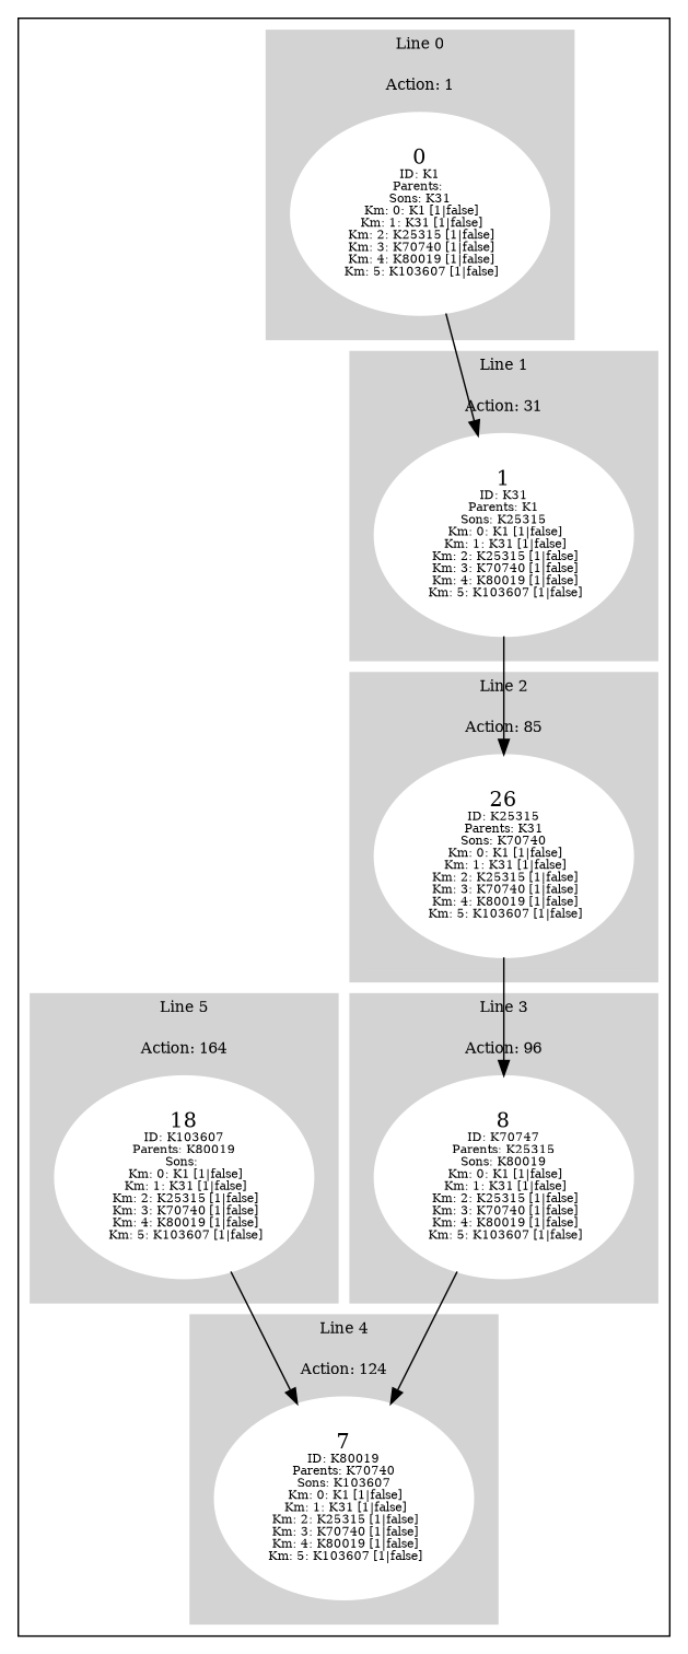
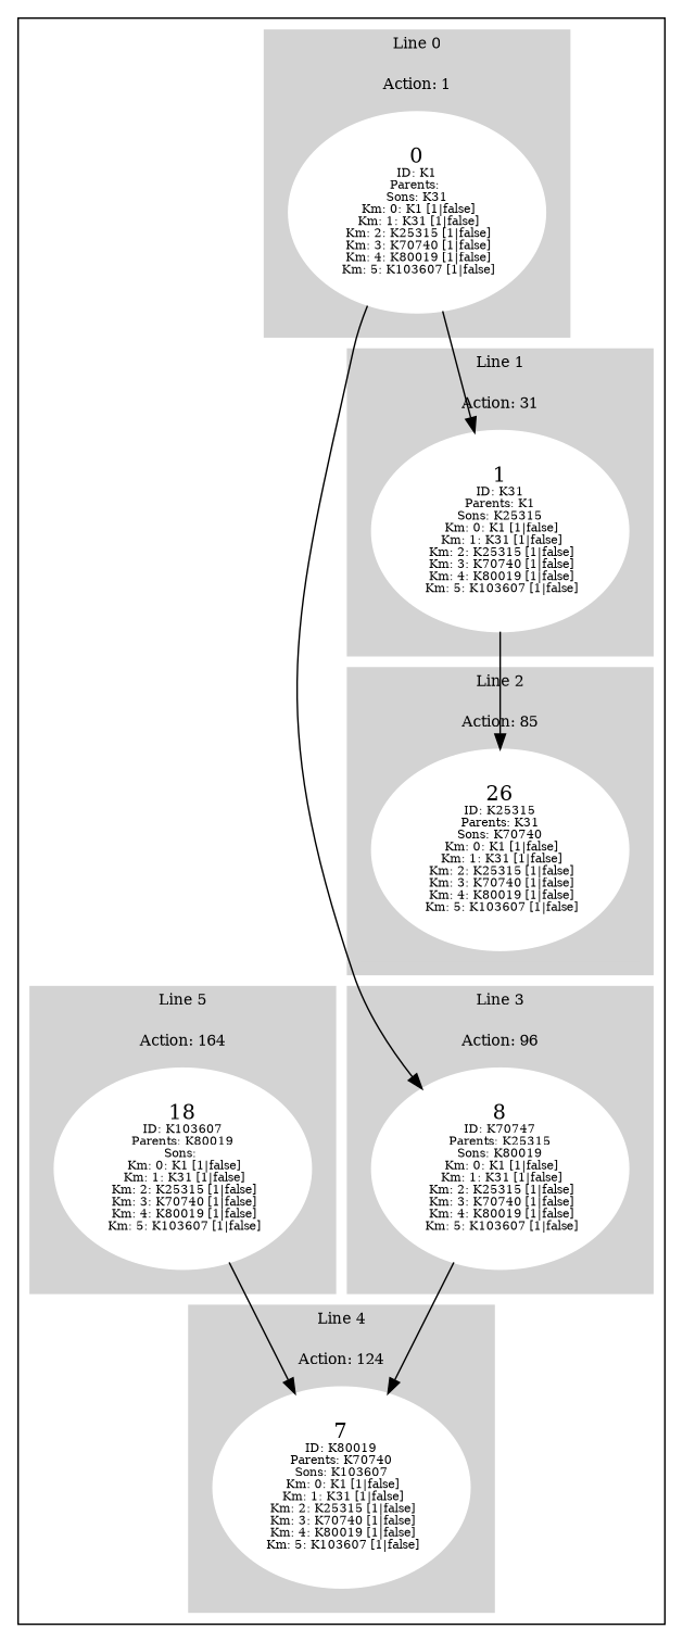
  digraph {
    node [color=white style=filled]
    n1 [label=<0<BR /><FONT POINT-SIZE="8">ID: K1</FONT><BR /><FONT POINT-SIZE="8">Parents: </FONT><BR /><FONT POINT-SIZE="8">Sons: K31</FONT><BR /><FONT POINT-SIZE="8"> Km: 0: K1 [1|false]</FONT><BR /><FONT POINT-SIZE="8"> Km: 1: K31 [1|false]</FONT><BR /><FONT POINT-SIZE="8"> Km: 2: K25315 [1|false]</FONT><BR /><FONT POINT-SIZE="8"> Km: 3: K70740 [1|false]</FONT><BR /><FONT POINT-SIZE="8"> Km: 4: K80019 [1|false]</FONT><BR /><FONT POINT-SIZE="8"> Km: 5: K103607 [1|false]</FONT>>]
    n2 [label=<7<BR /><FONT POINT-SIZE="8">ID: K80019</FONT><BR /><FONT POINT-SIZE="8">Parents: K70740</FONT><BR /><FONT POINT-SIZE="8">Sons: K103607</FONT><BR /><FONT POINT-SIZE="8"> Km: 0: K1 [1|false]</FONT><BR /><FONT POINT-SIZE="8"> Km: 1: K31 [1|false]</FONT><BR /><FONT POINT-SIZE="8"> Km: 2: K25315 [1|false]</FONT><BR /><FONT POINT-SIZE="8"> Km: 3: K70740 [1|false]</FONT><BR /><FONT POINT-SIZE="8"> Km: 4: K80019 [1|false]</FONT><BR /><FONT POINT-SIZE="8"> Km: 5: K103607 [1|false]</FONT>>]
    n3 [label=<26<BR /><FONT POINT-SIZE="8">ID: K25315</FONT><BR /><FONT POINT-SIZE="8">Parents: K31</FONT><BR /><FONT POINT-SIZE="8">Sons: K70740</FONT><BR /><FONT POINT-SIZE="8"> Km: 0: K1 [1|false]</FONT><BR /><FONT POINT-SIZE="8"> Km: 1: K31 [1|false]</FONT><BR /><FONT POINT-SIZE="8"> Km: 2: K25315 [1|false]</FONT><BR /><FONT POINT-SIZE="8"> Km: 3: K70740 [1|false]</FONT><BR /><FONT POINT-SIZE="8"> Km: 4: K80019 [1|false]</FONT><BR /><FONT POINT-SIZE="8"> Km: 5: K103607 [1|false]</FONT>>]
    n4 [label=<8<BR /><FONT POINT-SIZE="8">ID: K70747</FONT><BR /><FONT POINT-SIZE="8">Parents: K25315</FONT><BR /><FONT POINT-SIZE="8">Sons: K80019</FONT><BR /><FONT POINT-SIZE="8"> Km: 0: K1 [1|false]</FONT><BR /><FONT POINT-SIZE="8"> Km: 1: K31 [1|false]</FONT><BR /><FONT POINT-SIZE="8"> Km: 2: K25315 [1|false]</FONT><BR /><FONT POINT-SIZE="8"> Km: 3: K70740 [1|false]</FONT><BR /><FONT POINT-SIZE="8"> Km: 4: K80019 [1|false]</FONT><BR /><FONT POINT-SIZE="8"> Km: 5: K103607 [1|false]</FONT>>]
    n5 [label=<18<BR /><FONT POINT-SIZE="8">ID: K103607</FONT><BR /><FONT POINT-SIZE="8">Parents: K80019</FONT><BR /><FONT POINT-SIZE="8">Sons: </FONT><BR /><FONT POINT-SIZE="8"> Km: 0: K1 [1|false]</FONT><BR /><FONT POINT-SIZE="8"> Km: 1: K31 [1|false]</FONT><BR /><FONT POINT-SIZE="8"> Km: 2: K25315 [1|false]</FONT><BR /><FONT POINT-SIZE="8"> Km: 3: K70740 [1|false]</FONT><BR /><FONT POINT-SIZE="8"> Km: 4: K80019 [1|false]</FONT><BR /><FONT POINT-SIZE="8"> Km: 5: K103607 [1|false]</FONT>>]
    n6 [label=<1<BR /><FONT POINT-SIZE="8">ID: K31</FONT><BR /><FONT POINT-SIZE="8">Parents: K1</FONT><BR /><FONT POINT-SIZE="8">Sons: K25315</FONT><BR /><FONT POINT-SIZE="8"> Km: 0: K1 [1|false]</FONT><BR /><FONT POINT-SIZE="8"> Km: 1: K31 [1|false]</FONT><BR /><FONT POINT-SIZE="8"> Km: 2: K25315 [1|false]</FONT><BR /><FONT POINT-SIZE="8"> Km: 3: K70740 [1|false]</FONT><BR /><FONT POINT-SIZE="8"> Km: 4: K80019 [1|false]</FONT><BR /><FONT POINT-SIZE="8"> Km: 5: K103607 [1|false]</FONT>>]
    subgraph cluster_1 {
      subgraph cluster_2 {
        color=lightgrey
        fontsize=10
        label="Line 0"
        style=filled
        subgraph cluster_3 {
          color=lightgrey
          fontsize=10
          label="Action: 1"
          style=filled
          n1
        }
      }
      subgraph cluster_4 {
        color=lightgrey
        fontsize=10
        label="Line 4"
        style=filled
        subgraph cluster_5 {
          color=lightgrey
          fontsize=10
          label="Action: 124"
          style=filled
          n2
        }
      }
      subgraph cluster_6 {
        color=lightgrey
        fontsize=10
        label="Line 2"
        style=filled
        subgraph cluster_7 {
          color=lightgrey
          fontsize=10
          label="Action: 85"
          style=filled
          n3
        }
      }
      subgraph cluster_8 {
        color=lightgrey
        fontsize=10
        label="Line 3"
        style=filled
        subgraph cluster_9 {
          color=lightgrey
          fontsize=10
          label="Action: 96"
          style=filled
          n4
        }
      }
      subgraph cluster_10 {
        color=lightgrey
        fontsize=10
        label="Line 5"
        style=filled
        subgraph cluster_11 {
          color=lightgrey
          fontsize=10
          label="Action: 164"
          style=filled
          n5
        }
      }
      subgraph cluster_12 {
        color=lightgrey
        fontsize=10
        label="Line 1"
        style=filled
        subgraph cluster_13 {
          color=lightgrey
          fontsize=10
          label="Action: 31"
          style=filled
          n6
        }
      }
    }
    n1 -> n6
-   n3 -> n4
+   n1 -> n4
    n4 -> n2
    n5 -> n2
    n6 -> n3
  }
